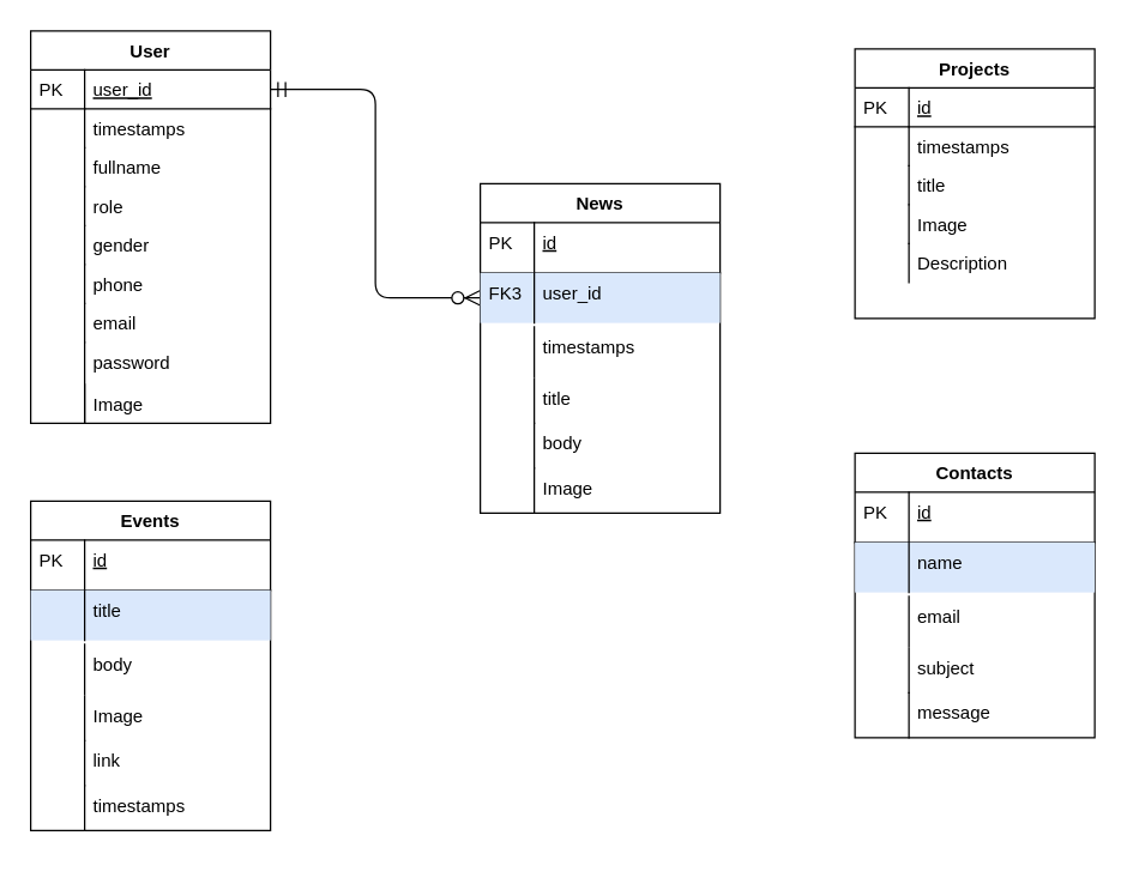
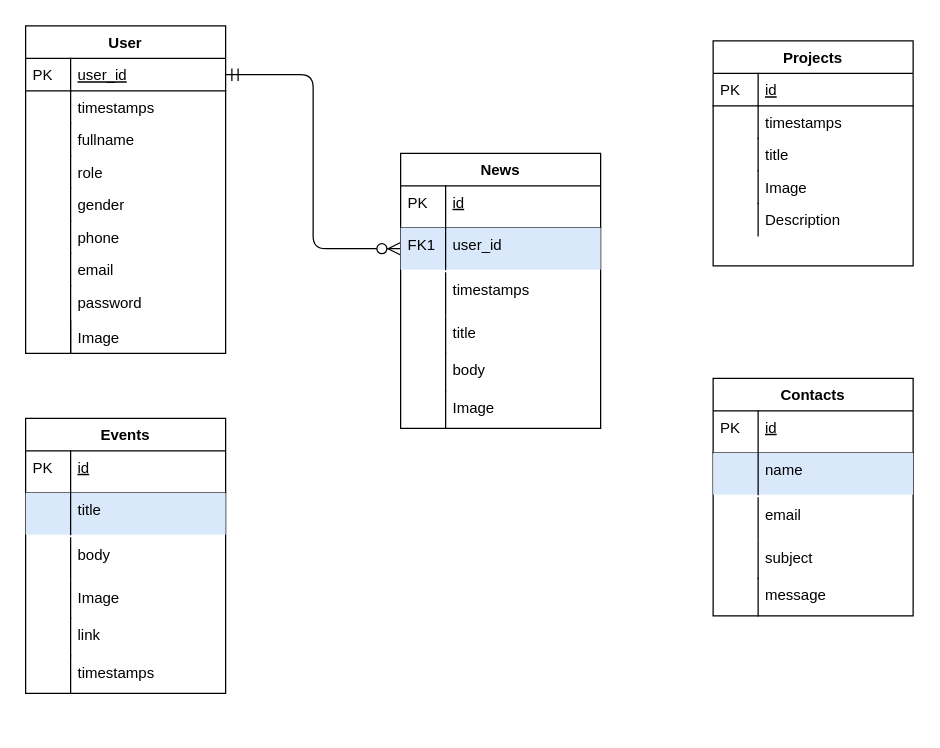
  <mxCell id="0" />
  <mxCell id="1" parent="0" />
  <mxCell id="2" value="" style="edgeStyle=orthogonalEdgeStyle;endArrow=ERzeroToMany;startArrow=ERmandOne;shadow=0;strokeWidth=1;endSize=8;startSize=8;entryX=0;entryY=0.5;entryDx=0;entryDy=0;" parent="1" source="5" target="43" edge="1"><mxGeometry width="100" height="100" relative="1" as="geometry"><mxPoint x="720" y="552" as="sourcePoint" /><mxPoint x="820" y="452" as="targetPoint" /></mxGeometry></mxCell>
  <mxCell id="3" value="" style="group" parent="1" vertex="1" connectable="0"><mxGeometry x="20" y="20" width="160" height="534" as="geometry" /></mxCell>
  <mxCell id="4" value="User" style="swimlane;fontStyle=1;childLayout=stackLayout;horizontal=1;startSize=26;horizontalStack=0;resizeParent=1;resizeLast=0;collapsible=1;marginBottom=0;rounded=0;shadow=0;strokeWidth=1;" parent="3" vertex="1"><mxGeometry width="160" height="262" as="geometry"><mxRectangle x="160" y="120" width="160" height="26" as="alternateBounds" /></mxGeometry></mxCell>
  <mxCell id="5" value="user_id" style="shape=partialRectangle;top=0;left=0;right=0;bottom=1;align=left;verticalAlign=top;fillColor=none;spacingLeft=40;spacingRight=4;overflow=hidden;rotatable=0;points=[[0,0.5],[1,0.5]];portConstraint=eastwest;dropTarget=0;rounded=0;shadow=0;strokeWidth=1;fontStyle=4" parent="4" vertex="1"><mxGeometry y="26" width="160" height="26" as="geometry" /></mxCell>
  <mxCell id="6" value="PK" style="shape=partialRectangle;top=0;left=0;bottom=0;fillColor=none;align=left;verticalAlign=top;spacingLeft=4;spacingRight=4;overflow=hidden;rotatable=0;points=[];portConstraint=eastwest;part=1;" parent="5" vertex="1" connectable="0"><mxGeometry width="36" height="26" as="geometry" /></mxCell>
  <mxCell id="7" value="timestamps" style="shape=partialRectangle;top=0;left=0;right=0;bottom=0;align=left;verticalAlign=top;fillColor=none;spacingLeft=40;spacingRight=4;overflow=hidden;rotatable=0;points=[[0,0.5],[1,0.5]];portConstraint=eastwest;dropTarget=0;rounded=0;shadow=0;strokeWidth=1;" parent="4" vertex="1"><mxGeometry y="52" width="160" height="26" as="geometry" /></mxCell>
  <mxCell id="8" value="" style="shape=partialRectangle;top=0;left=0;bottom=0;fillColor=none;align=left;verticalAlign=top;spacingLeft=4;spacingRight=4;overflow=hidden;rotatable=0;points=[];portConstraint=eastwest;part=1;" parent="7" vertex="1" connectable="0"><mxGeometry width="36" height="26" as="geometry" /></mxCell>
  <mxCell id="9" value="fullname" style="shape=partialRectangle;top=0;left=0;right=0;bottom=0;align=left;verticalAlign=top;fillColor=none;spacingLeft=40;spacingRight=4;overflow=hidden;rotatable=0;points=[[0,0.5],[1,0.5]];portConstraint=eastwest;dropTarget=0;rounded=0;shadow=0;strokeWidth=1;" parent="4" vertex="1"><mxGeometry y="78" width="160" height="26" as="geometry" /></mxCell>
  <mxCell id="10" value="" style="shape=partialRectangle;top=0;left=0;bottom=0;fillColor=none;align=left;verticalAlign=top;spacingLeft=4;spacingRight=4;overflow=hidden;rotatable=0;points=[];portConstraint=eastwest;part=1;" parent="9" vertex="1" connectable="0"><mxGeometry width="36" height="26" as="geometry" /></mxCell>
  <mxCell id="11" value="role" style="shape=partialRectangle;top=0;left=0;right=0;bottom=0;align=left;verticalAlign=top;fillColor=none;spacingLeft=40;spacingRight=4;overflow=hidden;rotatable=0;points=[[0,0.5],[1,0.5]];portConstraint=eastwest;dropTarget=0;rounded=0;shadow=0;strokeWidth=1;" parent="4" vertex="1"><mxGeometry y="104" width="160" height="26" as="geometry" /></mxCell>
  <mxCell id="12" value="" style="shape=partialRectangle;top=0;left=0;bottom=0;fillColor=none;align=left;verticalAlign=top;spacingLeft=4;spacingRight=4;overflow=hidden;rotatable=0;points=[];portConstraint=eastwest;part=1;" parent="11" vertex="1" connectable="0"><mxGeometry width="36" height="26" as="geometry" /></mxCell>
  <mxCell id="13" value="gender" style="shape=partialRectangle;top=0;left=0;right=0;bottom=0;align=left;verticalAlign=top;fillColor=none;spacingLeft=40;spacingRight=4;overflow=hidden;rotatable=0;points=[[0,0.5],[1,0.5]];portConstraint=eastwest;dropTarget=0;rounded=0;shadow=0;strokeWidth=1;" parent="4" vertex="1"><mxGeometry y="130" width="160" height="26" as="geometry" /></mxCell>
  <mxCell id="14" value="" style="shape=partialRectangle;top=0;left=0;bottom=0;fillColor=none;align=left;verticalAlign=top;spacingLeft=4;spacingRight=4;overflow=hidden;rotatable=0;points=[];portConstraint=eastwest;part=1;" parent="13" vertex="1" connectable="0"><mxGeometry width="36" height="26" as="geometry" /></mxCell>
  <mxCell id="15" value="phone" style="shape=partialRectangle;top=0;left=0;right=0;bottom=0;align=left;verticalAlign=top;fillColor=none;spacingLeft=40;spacingRight=4;overflow=hidden;rotatable=0;points=[[0,0.5],[1,0.5]];portConstraint=eastwest;dropTarget=0;rounded=0;shadow=0;strokeWidth=1;" parent="4" vertex="1"><mxGeometry y="156" width="160" height="26" as="geometry" /></mxCell>
  <mxCell id="16" value="" style="shape=partialRectangle;top=0;left=0;bottom=0;fillColor=none;align=left;verticalAlign=top;spacingLeft=4;spacingRight=4;overflow=hidden;rotatable=0;points=[];portConstraint=eastwest;part=1;" parent="15" vertex="1" connectable="0"><mxGeometry width="36" height="26" as="geometry" /></mxCell>
  <mxCell id="17" value="" style="group" parent="4" vertex="1" connectable="0"><mxGeometry y="182" width="160" height="80" as="geometry" /></mxCell>
  <mxCell id="18" value="email" style="shape=partialRectangle;top=0;left=0;right=0;bottom=0;align=left;verticalAlign=top;fillColor=none;spacingLeft=40;spacingRight=4;overflow=hidden;rotatable=0;points=[[0,0.5],[1,0.5]];portConstraint=eastwest;dropTarget=0;rounded=0;shadow=0;strokeWidth=1;" parent="17" vertex="1"><mxGeometry width="160" height="26" as="geometry" /></mxCell>
  <mxCell id="19" value="" style="shape=partialRectangle;top=0;left=0;bottom=0;fillColor=none;align=left;verticalAlign=top;spacingLeft=4;spacingRight=4;overflow=hidden;rotatable=0;points=[];portConstraint=eastwest;part=1;" parent="18" vertex="1" connectable="0"><mxGeometry width="36" height="26" as="geometry" /></mxCell>
  <mxCell id="20" value="password" style="shape=partialRectangle;top=0;left=0;right=0;bottom=0;align=left;verticalAlign=top;fillColor=none;spacingLeft=40;spacingRight=4;overflow=hidden;rotatable=0;points=[[0,0.5],[1,0.5]];portConstraint=eastwest;dropTarget=0;rounded=0;shadow=0;strokeWidth=1;" parent="17" vertex="1"><mxGeometry y="26" width="160" height="54" as="geometry" /></mxCell>
  <mxCell id="21" value="" style="shape=partialRectangle;top=0;left=0;bottom=0;fillColor=none;align=left;verticalAlign=top;spacingLeft=4;spacingRight=4;overflow=hidden;rotatable=0;points=[];portConstraint=eastwest;part=1;" parent="20" vertex="1" connectable="0"><mxGeometry width="36" height="54" as="geometry" /></mxCell>
  <mxCell id="22" value="Image" style="shape=partialRectangle;top=0;left=0;right=0;bottom=0;align=left;verticalAlign=top;fillColor=none;spacingLeft=40;spacingRight=4;overflow=hidden;rotatable=0;points=[[0,0.5],[1,0.5]];portConstraint=eastwest;dropTarget=0;rounded=0;shadow=0;strokeWidth=1;" vertex="1" parent="17"><mxGeometry y="54" width="160" height="26" as="geometry" /></mxCell>
  <mxCell id="23" value="" style="shape=partialRectangle;top=0;left=0;bottom=0;fillColor=none;align=left;verticalAlign=top;spacingLeft=4;spacingRight=4;overflow=hidden;rotatable=0;points=[];portConstraint=eastwest;part=1;" vertex="1" connectable="0" parent="22"><mxGeometry width="36" height="26" as="geometry" /></mxCell>
  <mxCell id="24" value="Events" style="swimlane;fontStyle=1;childLayout=stackLayout;horizontal=1;startSize=26;horizontalStack=0;resizeParent=1;resizeLast=0;collapsible=1;marginBottom=0;rounded=0;shadow=0;strokeWidth=1;" parent="3" vertex="1"><mxGeometry y="314" width="160" height="220" as="geometry"><mxRectangle x="260" y="80" width="160" height="26" as="alternateBounds" /></mxGeometry></mxCell>
  <mxCell id="25" value="" style="group" parent="24" vertex="1" connectable="0"><mxGeometry y="26" width="160" height="194" as="geometry" /></mxCell>
  <mxCell id="26" value="id" style="shape=partialRectangle;top=0;left=0;right=0;bottom=1;align=left;verticalAlign=top;fillColor=none;spacingLeft=40;spacingRight=4;overflow=hidden;rotatable=0;points=[[0,0.5],[1,0.5]];portConstraint=eastwest;dropTarget=0;rounded=0;shadow=0;strokeWidth=1;fontStyle=4" parent="25" vertex="1"><mxGeometry width="160" height="33.5" as="geometry" /></mxCell>
  <mxCell id="27" value="PK" style="shape=partialRectangle;top=0;left=0;bottom=0;fillColor=none;align=left;verticalAlign=top;spacingLeft=4;spacingRight=4;overflow=hidden;rotatable=0;points=[];portConstraint=eastwest;part=1;" parent="26" vertex="1" connectable="0"><mxGeometry width="36" height="33.5" as="geometry" /></mxCell>
  <mxCell id="28" value="title" style="shape=partialRectangle;top=0;left=0;right=0;bottom=0;align=left;verticalAlign=top;fillColor=#dae8fc;spacingLeft=40;spacingRight=4;overflow=hidden;rotatable=0;points=[[0,0.5],[1,0.5]];portConstraint=eastwest;dropTarget=0;rounded=0;shadow=0;strokeWidth=1;strokeColor=#6c8ebf;" parent="25" vertex="1"><mxGeometry y="33.5" width="160" height="33.5" as="geometry" /></mxCell>
  <mxCell id="29" value="" style="shape=partialRectangle;top=0;left=0;bottom=0;fillColor=none;align=left;verticalAlign=top;spacingLeft=4;spacingRight=4;overflow=hidden;rotatable=0;points=[];portConstraint=eastwest;part=1;" parent="28" vertex="1" connectable="0"><mxGeometry width="36" height="33.5" as="geometry" /></mxCell>
  <mxCell id="30" value="body" style="shape=partialRectangle;top=0;left=0;right=0;bottom=0;align=left;verticalAlign=top;fillColor=none;spacingLeft=40;spacingRight=4;overflow=hidden;rotatable=0;points=[[0,0.5],[1,0.5]];portConstraint=eastwest;dropTarget=0;rounded=0;shadow=0;strokeWidth=1;" parent="25" vertex="1"><mxGeometry y="69.577" width="160" height="33.5" as="geometry" /></mxCell>
  <mxCell id="31" value="" style="shape=partialRectangle;top=0;left=0;bottom=0;fillColor=none;align=left;verticalAlign=top;spacingLeft=4;spacingRight=4;overflow=hidden;rotatable=0;points=[];portConstraint=eastwest;part=1;" parent="30" vertex="1" connectable="0"><mxGeometry width="36" height="33.5" as="geometry" /></mxCell>
  <mxCell id="32" value="Image" style="shape=partialRectangle;top=0;left=0;right=0;bottom=0;align=left;verticalAlign=top;fillColor=none;spacingLeft=40;spacingRight=4;overflow=hidden;rotatable=0;points=[[0,0.5],[1,0.5]];portConstraint=eastwest;dropTarget=0;rounded=0;shadow=0;strokeWidth=1;" parent="25" vertex="1"><mxGeometry y="104" width="160" height="30" as="geometry" /></mxCell>
  <mxCell id="33" value="" style="shape=partialRectangle;top=0;left=0;bottom=0;fillColor=none;align=left;verticalAlign=top;spacingLeft=4;spacingRight=4;overflow=hidden;rotatable=0;points=[];portConstraint=eastwest;part=1;" parent="32" vertex="1" connectable="0"><mxGeometry width="36" height="30" as="geometry" /></mxCell>
  <mxCell id="34" value="link" style="shape=partialRectangle;top=0;left=0;right=0;bottom=0;align=left;verticalAlign=top;fillColor=none;spacingLeft=40;spacingRight=4;overflow=hidden;rotatable=0;points=[[0,0.5],[1,0.5]];portConstraint=eastwest;dropTarget=0;rounded=0;shadow=0;strokeWidth=1;" parent="25" vertex="1"><mxGeometry y="134" width="160" height="30" as="geometry" /></mxCell>
  <mxCell id="35" value="" style="shape=partialRectangle;top=0;left=0;bottom=0;fillColor=none;align=left;verticalAlign=top;spacingLeft=4;spacingRight=4;overflow=hidden;rotatable=0;points=[];portConstraint=eastwest;part=1;" parent="34" vertex="1" connectable="0"><mxGeometry width="36" height="30" as="geometry" /></mxCell>
  <mxCell id="36" value="timestamps" style="shape=partialRectangle;top=0;left=0;right=0;bottom=0;align=left;verticalAlign=top;fillColor=none;spacingLeft=40;spacingRight=4;overflow=hidden;rotatable=0;points=[[0,0.5],[1,0.5]];portConstraint=eastwest;dropTarget=0;rounded=0;shadow=0;strokeWidth=1;" vertex="1" parent="25"><mxGeometry y="164" width="160" height="30" as="geometry" /></mxCell>
  <mxCell id="37" value="" style="shape=partialRectangle;top=0;left=0;bottom=0;fillColor=none;align=left;verticalAlign=top;spacingLeft=4;spacingRight=4;overflow=hidden;rotatable=0;points=[];portConstraint=eastwest;part=1;" vertex="1" connectable="0" parent="36"><mxGeometry width="36" height="30" as="geometry" /></mxCell>
  <mxCell id="38" value="" style="group" parent="1" vertex="1" connectable="0"><mxGeometry x="320" y="122" width="160" height="220" as="geometry" /></mxCell>
  <mxCell id="39" value="News" style="swimlane;fontStyle=1;childLayout=stackLayout;horizontal=1;startSize=26;horizontalStack=0;resizeParent=1;resizeLast=0;collapsible=1;marginBottom=0;rounded=0;shadow=0;strokeWidth=1;" parent="38" vertex="1"><mxGeometry width="160" height="220" as="geometry"><mxRectangle x="260" y="80" width="160" height="26" as="alternateBounds" /></mxGeometry></mxCell>
  <mxCell id="40" value="" style="group" parent="39" vertex="1" connectable="0"><mxGeometry y="26" width="160" height="194" as="geometry" /></mxCell>
  <mxCell id="41" value="id" style="shape=partialRectangle;top=0;left=0;right=0;bottom=1;align=left;verticalAlign=top;fillColor=none;spacingLeft=40;spacingRight=4;overflow=hidden;rotatable=0;points=[[0,0.5],[1,0.5]];portConstraint=eastwest;dropTarget=0;rounded=0;shadow=0;strokeWidth=1;fontStyle=4" parent="40" vertex="1"><mxGeometry width="160" height="33.5" as="geometry" /></mxCell>
  <mxCell id="42" value="PK" style="shape=partialRectangle;top=0;left=0;bottom=0;fillColor=none;align=left;verticalAlign=top;spacingLeft=4;spacingRight=4;overflow=hidden;rotatable=0;points=[];portConstraint=eastwest;part=1;" parent="41" vertex="1" connectable="0"><mxGeometry width="36" height="33.5" as="geometry" /></mxCell>
  <mxCell id="43" value="user_id" style="shape=partialRectangle;top=0;left=0;right=0;bottom=0;align=left;verticalAlign=top;fillColor=#dae8fc;spacingLeft=40;spacingRight=4;overflow=hidden;rotatable=0;points=[[0,0.5],[1,0.5]];portConstraint=eastwest;dropTarget=0;rounded=0;shadow=0;strokeWidth=1;strokeColor=#6c8ebf;" parent="40" vertex="1"><mxGeometry y="33.5" width="160" height="33.5" as="geometry" /></mxCell>
- <mxCell id="44" value="FK3" style="shape=partialRectangle;top=0;left=0;bottom=0;fillColor=none;align=left;verticalAlign=top;spacingLeft=4;spacingRight=4;overflow=hidden;rotatable=0;points=[];portConstraint=eastwest;part=1;" parent="43" vertex="1" connectable="0"><mxGeometry width="36" height="33.5" as="geometry" /></mxCell>
+ <mxCell id="44" value="FK1" style="shape=partialRectangle;top=0;left=0;bottom=0;fillColor=none;align=left;verticalAlign=top;spacingLeft=4;spacingRight=4;overflow=hidden;rotatable=0;points=[];portConstraint=eastwest;part=1;" parent="43" vertex="1" connectable="0"><mxGeometry width="36" height="33.5" as="geometry" /></mxCell>
  <mxCell id="45" value="timestamps" style="shape=partialRectangle;top=0;left=0;right=0;bottom=0;align=left;verticalAlign=top;fillColor=none;spacingLeft=40;spacingRight=4;overflow=hidden;rotatable=0;points=[[0,0.5],[1,0.5]];portConstraint=eastwest;dropTarget=0;rounded=0;shadow=0;strokeWidth=1;" parent="40" vertex="1"><mxGeometry y="69.577" width="160" height="33.5" as="geometry" /></mxCell>
  <mxCell id="46" value="" style="shape=partialRectangle;top=0;left=0;bottom=0;fillColor=none;align=left;verticalAlign=top;spacingLeft=4;spacingRight=4;overflow=hidden;rotatable=0;points=[];portConstraint=eastwest;part=1;" parent="45" vertex="1" connectable="0"><mxGeometry width="36" height="33.5" as="geometry" /></mxCell>
  <mxCell id="47" value="title" style="shape=partialRectangle;top=0;left=0;right=0;bottom=0;align=left;verticalAlign=top;fillColor=none;spacingLeft=40;spacingRight=4;overflow=hidden;rotatable=0;points=[[0,0.5],[1,0.5]];portConstraint=eastwest;dropTarget=0;rounded=0;shadow=0;strokeWidth=1;" parent="40" vertex="1"><mxGeometry y="104" width="160" height="30" as="geometry" /></mxCell>
  <mxCell id="48" value="" style="shape=partialRectangle;top=0;left=0;bottom=0;fillColor=none;align=left;verticalAlign=top;spacingLeft=4;spacingRight=4;overflow=hidden;rotatable=0;points=[];portConstraint=eastwest;part=1;" parent="47" vertex="1" connectable="0"><mxGeometry width="36" height="30" as="geometry" /></mxCell>
  <mxCell id="49" value="body" style="shape=partialRectangle;top=0;left=0;right=0;bottom=0;align=left;verticalAlign=top;fillColor=none;spacingLeft=40;spacingRight=4;overflow=hidden;rotatable=0;points=[[0,0.5],[1,0.5]];portConstraint=eastwest;dropTarget=0;rounded=0;shadow=0;strokeWidth=1;" parent="40" vertex="1"><mxGeometry y="134" width="160" height="30" as="geometry" /></mxCell>
  <mxCell id="50" value="" style="shape=partialRectangle;top=0;left=0;bottom=0;fillColor=none;align=left;verticalAlign=top;spacingLeft=4;spacingRight=4;overflow=hidden;rotatable=0;points=[];portConstraint=eastwest;part=1;" parent="49" vertex="1" connectable="0"><mxGeometry width="36" height="30" as="geometry" /></mxCell>
  <mxCell id="51" value="Image" style="shape=partialRectangle;top=0;left=0;right=0;bottom=0;align=left;verticalAlign=top;fillColor=none;spacingLeft=40;spacingRight=4;overflow=hidden;rotatable=0;points=[[0,0.5],[1,0.5]];portConstraint=eastwest;dropTarget=0;rounded=0;shadow=0;strokeWidth=1;" parent="40" vertex="1"><mxGeometry y="164" width="160" height="30" as="geometry" /></mxCell>
  <mxCell id="52" value="" style="shape=partialRectangle;top=0;left=0;bottom=0;fillColor=none;align=left;verticalAlign=top;spacingLeft=4;spacingRight=4;overflow=hidden;rotatable=0;points=[];portConstraint=eastwest;part=1;" parent="51" vertex="1" connectable="0"><mxGeometry width="36" height="30" as="geometry" /></mxCell>
  <mxCell id="53" value="" style="group" vertex="1" connectable="0" parent="1"><mxGeometry x="570" y="72" width="160" height="504" as="geometry" /></mxCell>
  <mxCell id="54" value="Contacts" style="swimlane;fontStyle=1;childLayout=stackLayout;horizontal=1;startSize=26;horizontalStack=0;resizeParent=1;resizeLast=0;collapsible=1;marginBottom=0;rounded=0;shadow=0;strokeWidth=1;" vertex="1" parent="53"><mxGeometry y="230" width="160" height="190" as="geometry"><mxRectangle x="260" y="80" width="160" height="26" as="alternateBounds" /></mxGeometry></mxCell>
  <mxCell id="55" value="" style="group" vertex="1" connectable="0" parent="54"><mxGeometry y="26" width="160" height="164" as="geometry" /></mxCell>
  <mxCell id="56" value="id" style="shape=partialRectangle;top=0;left=0;right=0;bottom=1;align=left;verticalAlign=top;fillColor=none;spacingLeft=40;spacingRight=4;overflow=hidden;rotatable=0;points=[[0,0.5],[1,0.5]];portConstraint=eastwest;dropTarget=0;rounded=0;shadow=0;strokeWidth=1;fontStyle=4" vertex="1" parent="55"><mxGeometry width="160" height="33.5" as="geometry" /></mxCell>
  <mxCell id="57" value="PK" style="shape=partialRectangle;top=0;left=0;bottom=0;fillColor=none;align=left;verticalAlign=top;spacingLeft=4;spacingRight=4;overflow=hidden;rotatable=0;points=[];portConstraint=eastwest;part=1;" vertex="1" connectable="0" parent="56"><mxGeometry width="36" height="33.5" as="geometry" /></mxCell>
  <mxCell id="58" value="name" style="shape=partialRectangle;top=0;left=0;right=0;bottom=0;align=left;verticalAlign=top;fillColor=#dae8fc;spacingLeft=40;spacingRight=4;overflow=hidden;rotatable=0;points=[[0,0.5],[1,0.5]];portConstraint=eastwest;dropTarget=0;rounded=0;shadow=0;strokeWidth=1;strokeColor=#6c8ebf;" vertex="1" parent="55"><mxGeometry y="33.5" width="160" height="33.5" as="geometry" /></mxCell>
  <mxCell id="59" value="" style="shape=partialRectangle;top=0;left=0;bottom=0;fillColor=none;align=left;verticalAlign=top;spacingLeft=4;spacingRight=4;overflow=hidden;rotatable=0;points=[];portConstraint=eastwest;part=1;" vertex="1" connectable="0" parent="58"><mxGeometry width="36" height="33.5" as="geometry" /></mxCell>
  <mxCell id="60" value="email" style="shape=partialRectangle;top=0;left=0;right=0;bottom=0;align=left;verticalAlign=top;fillColor=none;spacingLeft=40;spacingRight=4;overflow=hidden;rotatable=0;points=[[0,0.5],[1,0.5]];portConstraint=eastwest;dropTarget=0;rounded=0;shadow=0;strokeWidth=1;" vertex="1" parent="55"><mxGeometry y="69.577" width="160" height="33.5" as="geometry" /></mxCell>
  <mxCell id="61" value="" style="shape=partialRectangle;top=0;left=0;bottom=0;fillColor=none;align=left;verticalAlign=top;spacingLeft=4;spacingRight=4;overflow=hidden;rotatable=0;points=[];portConstraint=eastwest;part=1;" vertex="1" connectable="0" parent="60"><mxGeometry width="36" height="33.5" as="geometry" /></mxCell>
  <mxCell id="62" value="subject" style="shape=partialRectangle;top=0;left=0;right=0;bottom=0;align=left;verticalAlign=top;fillColor=none;spacingLeft=40;spacingRight=4;overflow=hidden;rotatable=0;points=[[0,0.5],[1,0.5]];portConstraint=eastwest;dropTarget=0;rounded=0;shadow=0;strokeWidth=1;" vertex="1" parent="55"><mxGeometry y="104" width="160" height="30" as="geometry" /></mxCell>
  <mxCell id="63" value="" style="shape=partialRectangle;top=0;left=0;bottom=0;fillColor=none;align=left;verticalAlign=top;spacingLeft=4;spacingRight=4;overflow=hidden;rotatable=0;points=[];portConstraint=eastwest;part=1;" vertex="1" connectable="0" parent="62"><mxGeometry width="36" height="30" as="geometry" /></mxCell>
  <mxCell id="64" value="message" style="shape=partialRectangle;top=0;left=0;right=0;bottom=0;align=left;verticalAlign=top;fillColor=none;spacingLeft=40;spacingRight=4;overflow=hidden;rotatable=0;points=[[0,0.5],[1,0.5]];portConstraint=eastwest;dropTarget=0;rounded=0;shadow=0;strokeWidth=1;" vertex="1" parent="55"><mxGeometry y="134" width="160" height="30" as="geometry" /></mxCell>
  <mxCell id="65" value="" style="shape=partialRectangle;top=0;left=0;bottom=0;fillColor=none;align=left;verticalAlign=top;spacingLeft=4;spacingRight=4;overflow=hidden;rotatable=0;points=[];portConstraint=eastwest;part=1;" vertex="1" connectable="0" parent="64"><mxGeometry width="36" height="30" as="geometry" /></mxCell>
  <mxCell id="66" value="Projects" style="swimlane;fontStyle=1;childLayout=stackLayout;horizontal=1;startSize=26;horizontalStack=0;resizeParent=1;resizeLast=0;collapsible=1;marginBottom=0;rounded=0;shadow=0;strokeWidth=1;" vertex="1" parent="1"><mxGeometry x="570" y="32" width="160" height="180" as="geometry"><mxRectangle x="160" y="120" width="160" height="26" as="alternateBounds" /></mxGeometry></mxCell>
  <mxCell id="67" value="id" style="shape=partialRectangle;top=0;left=0;right=0;bottom=1;align=left;verticalAlign=top;fillColor=none;spacingLeft=40;spacingRight=4;overflow=hidden;rotatable=0;points=[[0,0.5],[1,0.5]];portConstraint=eastwest;dropTarget=0;rounded=0;shadow=0;strokeWidth=1;fontStyle=4" vertex="1" parent="66"><mxGeometry y="26" width="160" height="26" as="geometry" /></mxCell>
  <mxCell id="68" value="PK" style="shape=partialRectangle;top=0;left=0;bottom=0;fillColor=none;align=left;verticalAlign=top;spacingLeft=4;spacingRight=4;overflow=hidden;rotatable=0;points=[];portConstraint=eastwest;part=1;" vertex="1" connectable="0" parent="67"><mxGeometry width="36" height="26" as="geometry" /></mxCell>
  <mxCell id="69" value="timestamps" style="shape=partialRectangle;top=0;left=0;right=0;bottom=0;align=left;verticalAlign=top;fillColor=none;spacingLeft=40;spacingRight=4;overflow=hidden;rotatable=0;points=[[0,0.5],[1,0.5]];portConstraint=eastwest;dropTarget=0;rounded=0;shadow=0;strokeWidth=1;" vertex="1" parent="66"><mxGeometry y="52" width="160" height="26" as="geometry" /></mxCell>
  <mxCell id="70" value="" style="shape=partialRectangle;top=0;left=0;bottom=0;fillColor=none;align=left;verticalAlign=top;spacingLeft=4;spacingRight=4;overflow=hidden;rotatable=0;points=[];portConstraint=eastwest;part=1;" vertex="1" connectable="0" parent="69"><mxGeometry width="36" height="26" as="geometry" /></mxCell>
  <mxCell id="71" value="title" style="shape=partialRectangle;top=0;left=0;right=0;bottom=0;align=left;verticalAlign=top;fillColor=none;spacingLeft=40;spacingRight=4;overflow=hidden;rotatable=0;points=[[0,0.5],[1,0.5]];portConstraint=eastwest;dropTarget=0;rounded=0;shadow=0;strokeWidth=1;" vertex="1" parent="66"><mxGeometry y="78" width="160" height="26" as="geometry" /></mxCell>
  <mxCell id="72" value="" style="shape=partialRectangle;top=0;left=0;bottom=0;fillColor=none;align=left;verticalAlign=top;spacingLeft=4;spacingRight=4;overflow=hidden;rotatable=0;points=[];portConstraint=eastwest;part=1;" vertex="1" connectable="0" parent="71"><mxGeometry width="36" height="26" as="geometry" /></mxCell>
  <mxCell id="73" value="Image" style="shape=partialRectangle;top=0;left=0;right=0;bottom=0;align=left;verticalAlign=top;fillColor=none;spacingLeft=40;spacingRight=4;overflow=hidden;rotatable=0;points=[[0,0.5],[1,0.5]];portConstraint=eastwest;dropTarget=0;rounded=0;shadow=0;strokeWidth=1;" vertex="1" parent="66"><mxGeometry y="104" width="160" height="26" as="geometry" /></mxCell>
  <mxCell id="74" value="" style="shape=partialRectangle;top=0;left=0;bottom=0;fillColor=none;align=left;verticalAlign=top;spacingLeft=4;spacingRight=4;overflow=hidden;rotatable=0;points=[];portConstraint=eastwest;part=1;" vertex="1" connectable="0" parent="73"><mxGeometry width="36" height="26" as="geometry" /></mxCell>
  <mxCell id="75" value="Description" style="shape=partialRectangle;top=0;left=0;right=0;bottom=0;align=left;verticalAlign=top;fillColor=none;spacingLeft=40;spacingRight=4;overflow=hidden;rotatable=0;points=[[0,0.5],[1,0.5]];portConstraint=eastwest;dropTarget=0;rounded=0;shadow=0;strokeWidth=1;" vertex="1" parent="66"><mxGeometry y="130" width="160" height="26" as="geometry" /></mxCell>
  <mxCell id="76" value="" style="shape=partialRectangle;top=0;left=0;bottom=0;fillColor=none;align=left;verticalAlign=top;spacingLeft=4;spacingRight=4;overflow=hidden;rotatable=0;points=[];portConstraint=eastwest;part=1;" vertex="1" connectable="0" parent="75"><mxGeometry width="36" height="26" as="geometry" /></mxCell>
